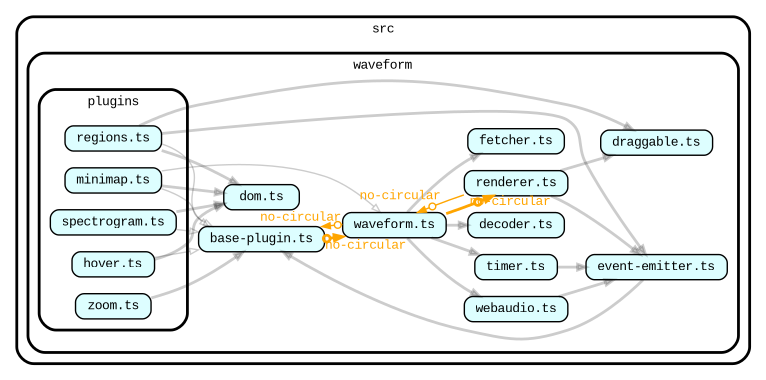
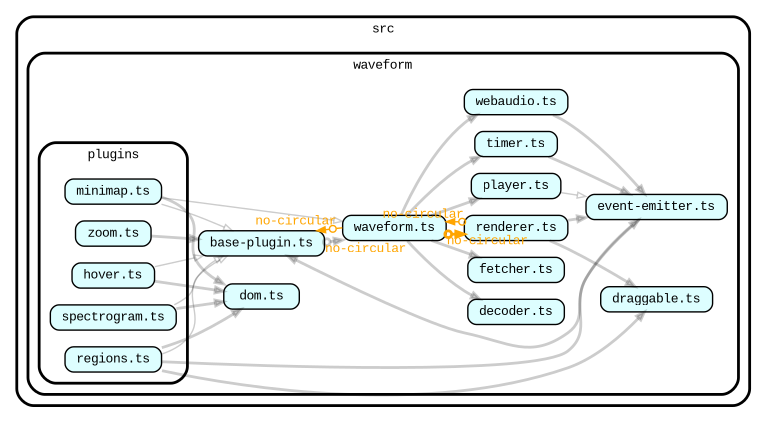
  strict digraph {
    compound=true
    fillcolor="#ffffff"
    fontname="Liberation Mono"
    fontsize=9
    nodesep=0.16
    rankdir=LR
    ranksep=0.18
    splines=true
    style="rounded,bold,filled"
    node [color=black fillcolor="#ddfeff" fontcolor=black fontname="Liberation Mono" fontsize=9 shape=box style="rounded, filled"]
    edge [arrowhead=normal arrowsize=0.6 color="#00000033" fontname="Liberation Mono" fontsize=9 penwidth=2.0]
    n1 [height=0.2 label=<hover.ts>]
    n2 [height=0.2 label=<minimap.ts>]
    n3 [height=0.2 label=<regions.ts>]
    n4 [height=0.2 label=<spectrogram.ts>]
    n5 [height=0.2 label=<zoom.ts>]
    n6 [height=0.2 label=<base-plugin.ts>]
    n7 [height=0.2 label=<event-emitter.ts>]
    n8 [height=0.2 label=<waveform.ts>]
    n9 [height=0.2 label=<decoder.ts>]
    n10 [height=0.2 label=<dom.ts>]
    n11 [height=0.2 label=<draggable.ts>]
    n12 [height=0.2 label=<fetcher.ts>]
+   n13 [height=0.2 label=<player.ts>]
    n14 [height=0.2 label=<renderer.ts>]
    n15 [height=0.2 label=<timer.ts>]
    n16 [height=0.2 label=<webaudio.ts>]
    subgraph cluster_1 {
      label=src
      subgraph cluster_2 {
        label=waveform
        n6
        n7
        n8
        n9
        n10
        n11
        n12
+       n13
        n14
        n15
        n16
        subgraph cluster_3 {
          label=plugins
          n1
          n2
          n3
          n4
          n5
        }
      }
    }
    n1 -> n6 [arrowhead=onormal penwidth=1.0]
    n1 -> n10
    n2 -> n6 [arrowhead=onormal penwidth=1.0]
    n2 -> n8 [arrowhead=onormal penwidth=1.0]
    n2 -> n10
    n3 -> n6 [arrowhead=onormal penwidth=1.0]
    n3 -> n7
    n3 -> n10
    n3 -> n11
    n4 -> n6 [arrowhead=onormal penwidth=1.0]
    n4 -> n10
    n5 -> n6
-   n6 -> n8 [arrowhead=normalnoneodot color=orange fontcolor=orange xlabel="no-circular"]
+   n6 -> n8 [arrowhead=normalnoneodot fontcolor=orange xlabel="no-circular"]
    n7 -> n6
    n8 -> n6 [arrowhead=normalnoneodot color=orange fontcolor=orange penwidth=1.0 xlabel="no-circular"]
    n8 -> n9
    n8 -> n12
+   n8 -> n13
    n8 -> n14 [arrowhead=normalnoneodot color=orange fontcolor=orange xlabel="no-circular"]
    n8 -> n15
    n8 -> n16
+   n13 -> n7 [arrowhead=onormal penwidth=1.0]
    n14 -> n7
    n14 -> n8 [arrowhead=normalnoneodot color=orange fontcolor=orange penwidth=1.0 xlabel="no-circular"]
    n14 -> n11
    n15 -> n7
    n16 -> n7
  }
